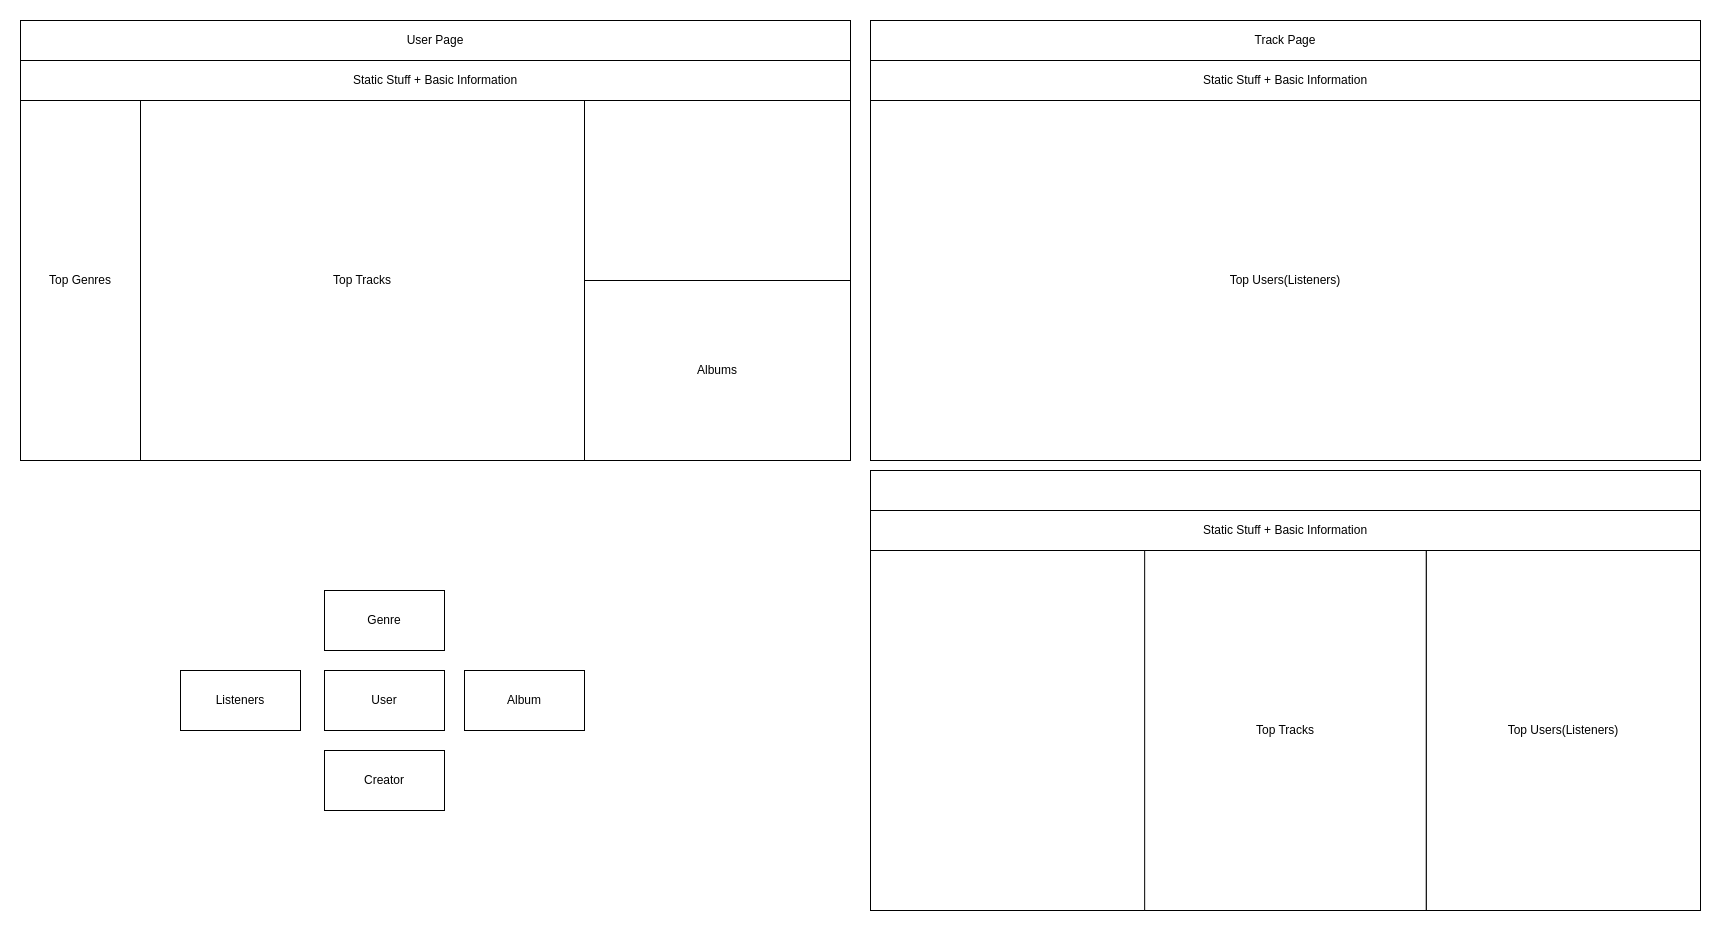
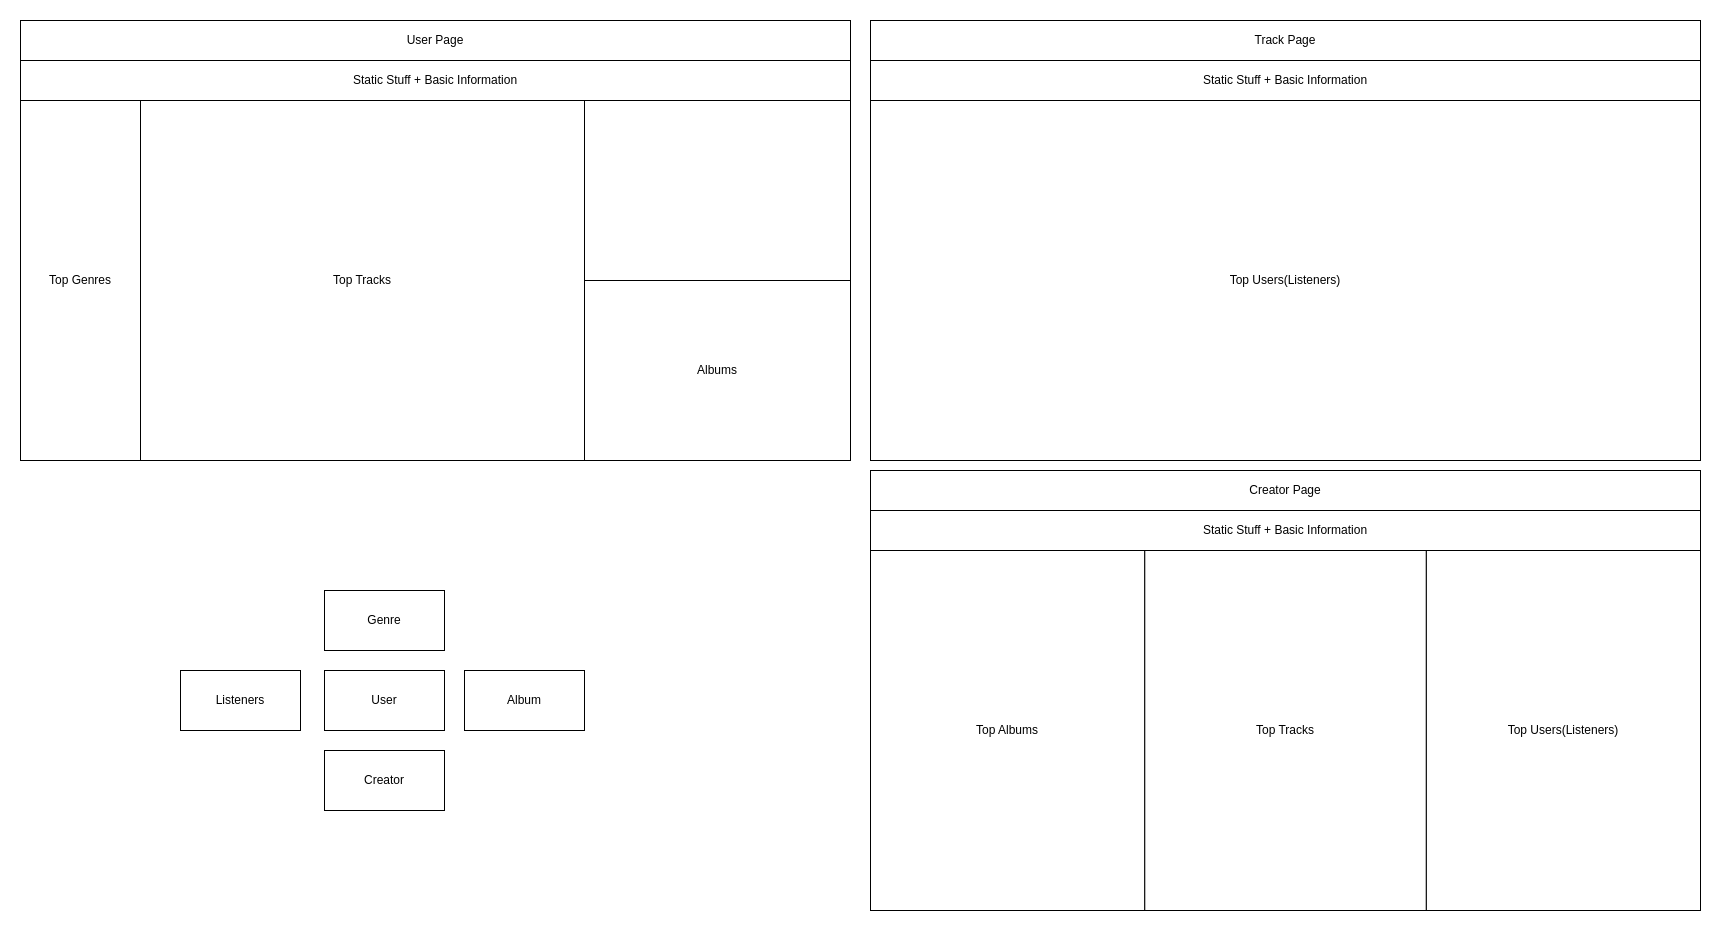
  <mxCell id="0" />
  <mxCell id="1" parent="0" />
  <mxCell id="2" value="Listeners" style="rounded=0;whiteSpace=wrap;html=1;" vertex="1" parent="1"><mxGeometry x="180" y="670" width="120" height="60" as="geometry" /></mxCell>
  <mxCell id="3" value="Album" style="rounded=0;whiteSpace=wrap;html=1;" vertex="1" parent="1"><mxGeometry x="464" y="670" width="120" height="60" as="geometry" /></mxCell>
  <mxCell id="4" value="Creator" style="rounded=0;whiteSpace=wrap;html=1;" vertex="1" parent="1"><mxGeometry x="324" y="750" width="120" height="60" as="geometry" /></mxCell>
  <mxCell id="5" value="User" style="rounded=0;whiteSpace=wrap;html=1;" vertex="1" parent="1"><mxGeometry x="324" y="670" width="120" height="60" as="geometry" /></mxCell>
  <mxCell id="6" value="Genre" style="rounded=0;whiteSpace=wrap;html=1;" vertex="1" parent="1"><mxGeometry x="324" y="590" width="120" height="60" as="geometry" /></mxCell>
  <mxCell id="7" value="" style="rounded=0;whiteSpace=wrap;html=1;" vertex="1" parent="1"><mxGeometry width="830" height="440" as="geometry" x="20" y="20" /></mxCell>
  <mxCell id="8" value="User Page" style="rounded=0;whiteSpace=wrap;html=1;" vertex="1" parent="1"><mxGeometry width="830" height="40" as="geometry" x="20" y="20" /></mxCell>
  <mxCell id="9" value="Static Stuff + Basic Information" style="rounded=0;whiteSpace=wrap;html=1;" vertex="1" parent="1"><mxGeometry y="60" width="830" height="40" as="geometry" x="20" /></mxCell>
  <mxCell id="10" value="Top Tracks" style="rounded=0;whiteSpace=wrap;html=1;" vertex="1" parent="1"><mxGeometry x="140" y="100" width="444" height="360" as="geometry" /></mxCell>
  <mxCell id="11" value="Albums" style="rounded=0;whiteSpace=wrap;html=1;" vertex="1" parent="1"><mxGeometry x="584" y="280" width="266" height="180" as="geometry" /></mxCell>
  <mxCell id="12" value="Top Genres" style="rounded=0;whiteSpace=wrap;html=1;" vertex="1" parent="1"><mxGeometry y="100" width="120" height="360" as="geometry" x="20" /></mxCell>
  <mxCell id="13" value="" style="rounded=0;whiteSpace=wrap;html=1;" vertex="1" parent="1"><mxGeometry x="870" width="830" height="440" as="geometry" y="20" /></mxCell>
  <mxCell id="14" value="Track Page" style="rounded=0;whiteSpace=wrap;html=1;" vertex="1" parent="1"><mxGeometry x="870" width="830" height="40" as="geometry" y="20" /></mxCell>
  <mxCell id="15" value="Static Stuff + Basic Information" style="rounded=0;whiteSpace=wrap;html=1;" vertex="1" parent="1"><mxGeometry x="870" y="60" width="830" height="40" as="geometry" /></mxCell>
  <mxCell id="16" value="Top Users(Listeners)" style="rounded=0;whiteSpace=wrap;html=1;" vertex="1" parent="1"><mxGeometry x="870" y="100" width="830" height="360" as="geometry" /></mxCell>
  <mxCell id="17" value="" style="rounded=0;whiteSpace=wrap;html=1;" vertex="1" parent="1"><mxGeometry x="870" y="470" width="830" height="440" as="geometry" /></mxCell>
+ <mxCell id="18" value="Creator Page" style="rounded=0;whiteSpace=wrap;html=1;" vertex="1" parent="1"><mxGeometry x="870" y="470" width="830" height="40" as="geometry" /></mxCell>
  <mxCell id="19" value="Static Stuff + Basic Information" style="rounded=0;whiteSpace=wrap;html=1;" vertex="1" parent="1"><mxGeometry x="870" y="510" width="830" height="40" as="geometry" /></mxCell>
  <mxCell id="20" value="Top Tracks" style="rounded=0;whiteSpace=wrap;html=1;" vertex="1" parent="1"><mxGeometry x="1144.16" y="550" width="281.69" height="360" as="geometry" /></mxCell>
  <mxCell id="21" value="Top Users(Listeners)" style="rounded=0;whiteSpace=wrap;html=1;" vertex="1" parent="1"><mxGeometry x="1425.85" y="550" width="274.15" height="360" as="geometry" /></mxCell>
+ <mxCell id="22" value="Top Albums" style="rounded=0;whiteSpace=wrap;html=1;" vertex="1" parent="1"><mxGeometry x="870" y="550" width="274.15" height="360" as="geometry" /></mxCell>
